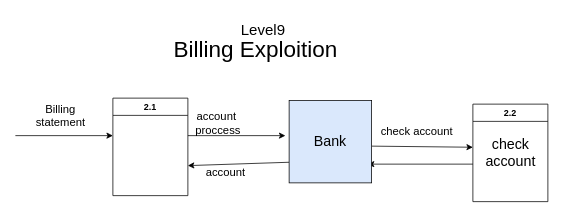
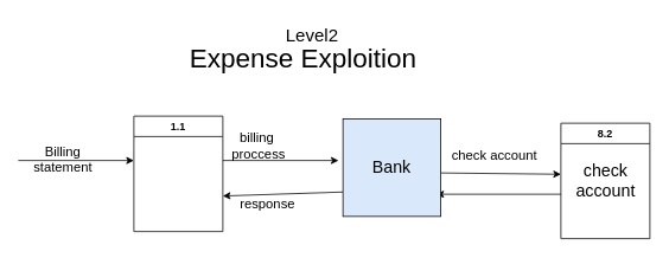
  <mxCell id="0" />
  <mxCell id="1" parent="0" />
- <mxCell id="2" value="2.1" style="swimlane;whiteSpace=wrap;html=1;" vertex="1" parent="1"><mxGeometry x="150" y="130" width="100" height="130" as="geometry" /></mxCell>
+ <mxCell id="2" value="1.1" style="swimlane;whiteSpace=wrap;html=1;" vertex="1" parent="1"><mxGeometry x="150" y="130" width="100" height="130" as="geometry" /></mxCell>
  <mxCell id="3" value="" style="endArrow=classic;html=1;rounded=0;" edge="1" parent="1"><mxGeometry width="50" height="50" relative="1" as="geometry"><mxPoint x="20" y="180" as="sourcePoint" /><mxPoint x="150" y="180" as="targetPoint" /></mxGeometry></mxCell>
  <mxCell id="4" value="" style="endArrow=classic;html=1;rounded=0;" edge="1" parent="1"><mxGeometry width="50" height="50" relative="1" as="geometry"><mxPoint x="250" y="180" as="sourcePoint" /><mxPoint x="380" y="180" as="targetPoint" /></mxGeometry></mxCell>
  <mxCell id="5" value="" style="endArrow=classic;html=1;rounded=0;exitX=0;exitY=0.75;exitDx=0;exitDy=0;" edge="1" parent="1" source="14"><mxGeometry width="50" height="50" relative="1" as="geometry"><mxPoint x="411.52" y="218" as="sourcePoint" /><mxPoint x="250" y="220" as="targetPoint" /></mxGeometry></mxCell>
  <mxCell id="6" value="" style="endArrow=classic;html=1;rounded=0;entryX=0;entryY=0.5;entryDx=0;entryDy=0;" edge="1" parent="1"><mxGeometry width="50" height="50" relative="1" as="geometry"><mxPoint x="495" y="194" as="sourcePoint" /><mxPoint x="630" y="195.5" as="targetPoint" /></mxGeometry></mxCell>
- <mxCell id="7" value="&lt;font style=&quot;font-size: 15px;&quot;&gt;Billing&lt;/font&gt;&lt;div&gt;&lt;font style=&quot;font-size: 15px;&quot;&gt;statement&lt;/font&gt;&lt;/div&gt;" style="text;html=1;align=center;verticalAlign=middle;resizable=0;points=[];autosize=1;strokeColor=none;fillColor=none;" vertex="1" parent="1"><mxGeometry x="35" y="128" width="90" height="50" as="geometry" /></mxCell>
- <mxCell id="8" value="&lt;font style=&quot;font-size: 15px;&quot;&gt;account&amp;nbsp;&lt;/font&gt;&lt;div&gt;&lt;font style=&quot;font-size: 15px;&quot;&gt;proccess&lt;/font&gt;&lt;/div&gt;" style="text;html=1;align=center;verticalAlign=middle;resizable=0;points=[];autosize=1;strokeColor=none;fillColor=none;" vertex="1" parent="1"><mxGeometry x="250" y="138" width="80" height="50" as="geometry" /></mxCell>
- <mxCell id="9" value="&lt;font style=&quot;font-size: 15px;&quot;&gt;account&lt;/font&gt;" style="text;html=1;align=center;verticalAlign=middle;resizable=0;points=[];autosize=1;strokeColor=none;fillColor=none;" vertex="1" parent="1"><mxGeometry x="255" y="213" width="90" height="30" as="geometry" /></mxCell>
+ <mxCell id="7" value="&lt;font style=&quot;font-size: 15px;&quot;&gt;Billing&lt;/font&gt;&lt;div&gt;&lt;font style=&quot;font-size: 15px;&quot;&gt;statement&lt;/font&gt;&lt;/div&gt;" style="text;html=1;align=center;verticalAlign=middle;resizable=0;points=[];autosize=1;strokeColor=none;fillColor=none;" vertex="1" parent="1"><mxGeometry x="25" y="153" width="90" height="50" as="geometry" /></mxCell>
+ <mxCell id="8" value="&lt;font style=&quot;font-size: 15px;&quot;&gt;billing&amp;nbsp;&lt;/font&gt;&lt;div&gt;&lt;font style=&quot;font-size: 15px;&quot;&gt;proccess&lt;/font&gt;&lt;/div&gt;" style="text;html=1;align=center;verticalAlign=middle;resizable=0;points=[];autosize=1;strokeColor=none;fillColor=none;" vertex="1" parent="1"><mxGeometry x="250" y="138" width="80" height="50" as="geometry" /></mxCell>
+ <mxCell id="9" value="&lt;font style=&quot;font-size: 15px;&quot;&gt;response&lt;/font&gt;" style="text;html=1;align=center;verticalAlign=middle;resizable=0;points=[];autosize=1;strokeColor=none;fillColor=none;" vertex="1" parent="1"><mxGeometry x="255" y="213" width="90" height="30" as="geometry" /></mxCell>
  <mxCell id="10" value="" style="endArrow=classic;html=1;rounded=0;exitX=0.067;exitY=1.075;exitDx=0;exitDy=0;exitPerimeter=0;" edge="1" parent="1"><mxGeometry width="50" height="50" relative="1" as="geometry"><mxPoint x="630" y="218" as="sourcePoint" /><mxPoint x="490" y="218" as="targetPoint" /></mxGeometry></mxCell>
  <mxCell id="11" value="&lt;font style=&quot;font-size: 15px;&quot;&gt;check account&lt;/font&gt;" style="text;html=1;align=center;verticalAlign=middle;resizable=0;points=[];autosize=1;strokeColor=none;fillColor=none;" vertex="1" parent="1"><mxGeometry x="495" y="158" width="120" height="30" as="geometry" /></mxCell>
- <mxCell id="12" value="&lt;font style=&quot;font-size: 20px;&quot;&gt;Level9&lt;/font&gt;&lt;div style=&quot;font-size: 20px;&quot;&gt;&lt;br&gt;&lt;/div&gt;" style="text;html=1;align=center;verticalAlign=middle;resizable=0;points=[];autosize=1;strokeColor=none;fillColor=none;" vertex="1" parent="1"><mxGeometry x="310" y="20" width="80" height="60" as="geometry" /></mxCell>
- <mxCell id="13" value="&lt;font style=&quot;font-size: 30px;&quot;&gt;Billing Exploition&lt;/font&gt;&lt;div style=&quot;font-size: 30px;&quot;&gt;&lt;br&gt;&lt;/div&gt;" style="text;html=1;align=center;verticalAlign=middle;resizable=0;points=[];autosize=1;strokeColor=none;fillColor=none;" vertex="1" parent="1"><mxGeometry x="200" y="38" width="280" height="90" as="geometry" /></mxCell>
+ <mxCell id="12" value="&lt;font style=&quot;font-size: 20px;&quot;&gt;Level2&lt;/font&gt;&lt;div style=&quot;font-size: 20px;&quot;&gt;&lt;br&gt;&lt;/div&gt;" style="text;html=1;align=center;verticalAlign=middle;resizable=0;points=[];autosize=1;strokeColor=none;fillColor=none;" vertex="1" parent="1"><mxGeometry x="310" y="20" width="80" height="60" as="geometry" /></mxCell>
+ <mxCell id="13" value="&lt;font style=&quot;font-size: 30px;&quot;&gt;Expense Exploition&lt;/font&gt;&lt;div style=&quot;font-size: 30px;&quot;&gt;&lt;br&gt;&lt;/div&gt;" style="text;html=1;align=center;verticalAlign=middle;resizable=0;points=[];autosize=1;strokeColor=none;fillColor=none;" vertex="1" parent="1"><mxGeometry x="200" y="38" width="280" height="90" as="geometry" /></mxCell>
  <mxCell id="14" value="&lt;font style=&quot;font-size: 19px;&quot;&gt;Bank&lt;/font&gt;" style="whiteSpace=wrap;html=1;aspect=fixed;fillColor=#dae8fc;" vertex="1" parent="1"><mxGeometry x="385" y="133" width="110" height="110" as="geometry" /></mxCell>
- <mxCell id="15" value="2.2" style="swimlane;whiteSpace=wrap;html=1;startSize=23;" vertex="1" parent="1"><mxGeometry x="630" y="138" width="100" height="130" as="geometry" /></mxCell>
+ <mxCell id="15" value="8.2" style="swimlane;whiteSpace=wrap;html=1;startSize=23;" vertex="1" parent="1"><mxGeometry x="630" y="138" width="100" height="130" as="geometry" /></mxCell>
  <mxCell id="16" value="&lt;div&gt;&lt;font style=&quot;font-size: 19px;&quot;&gt;check&lt;/font&gt;&lt;/div&gt;&lt;div&gt;&lt;span style=&quot;font-size: 19px;&quot;&gt;account&lt;/span&gt;&lt;/div&gt;" style="text;html=1;align=center;verticalAlign=middle;resizable=0;points=[];autosize=1;strokeColor=none;fillColor=none;" vertex="1" parent="15"><mxGeometry x="5" y="35" width="90" height="60" as="geometry" /></mxCell>
